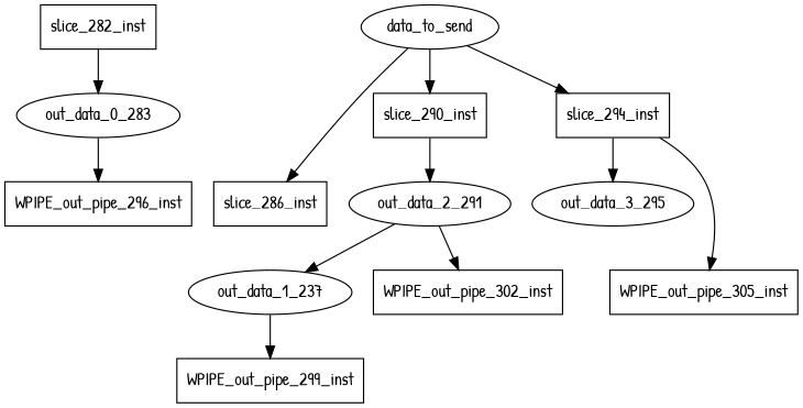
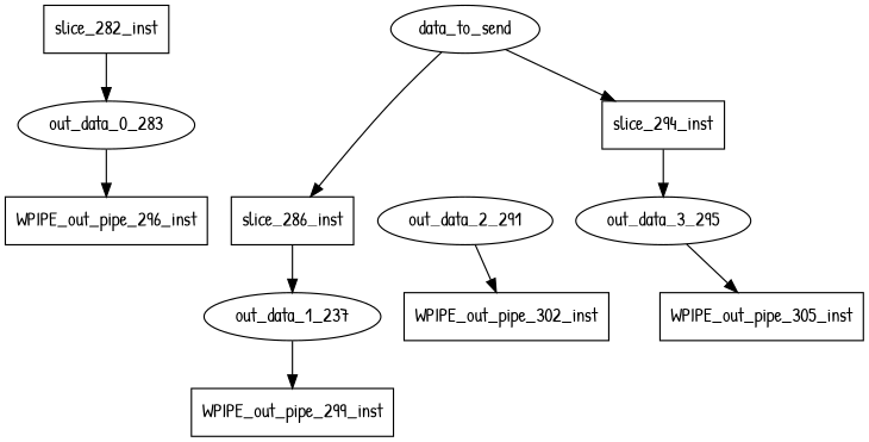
  digraph {
    fontname="Patrick Hand"
    node [fontname="Patrick Hand" shape=rectangle]
    edge [fontname="Patrick Hand"]
    out_data_0_283 [shape=ellipse]
    WPIPE_out_pipe_296_inst
    n3 [label=out_data_1_237 shape=ellipse]
    WPIPE_out_pipe_299_inst
    out_data_2_291 [shape=ellipse]
    WPIPE_out_pipe_302_inst
    out_data_3_295 [shape=ellipse]
    WPIPE_out_pipe_305_inst
    slice_282_inst
    data_to_send [shape=""]
    slice_286_inst
-   slice_290_inst
    slice_294_inst
    out_data_0_283 -> WPIPE_out_pipe_296_inst
    n3 -> WPIPE_out_pipe_299_inst
    out_data_2_291 -> WPIPE_out_pipe_302_inst
-   slice_294_inst -> WPIPE_out_pipe_305_inst
+   out_data_3_295 -> WPIPE_out_pipe_305_inst
    slice_282_inst -> out_data_0_283
    data_to_send -> slice_286_inst
-   data_to_send -> slice_290_inst
    data_to_send -> slice_294_inst
-   out_data_2_291 -> n3
-   slice_290_inst -> out_data_2_291
+   slice_286_inst -> n3
    slice_294_inst -> out_data_3_295
  }
